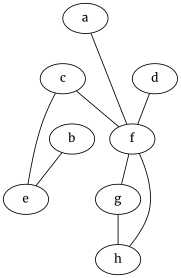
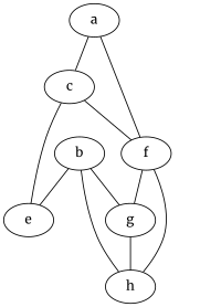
  strict graph {
    fontname=Merriweather
    node [fontname=Merriweather]
    edge [fontname=Merriweather]
    a
    c
    f
    e
-   d
    g
    h
    b
+   a -- c
    a -- f
    c -- f
    c -- e
    f -- g
    f -- h
-   d -- f
    g -- h
    b -- e
+   b -- g
+   b -- h
  }
